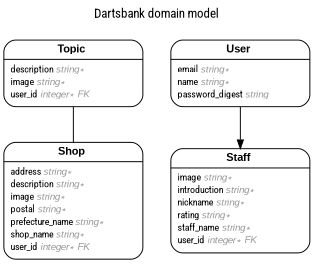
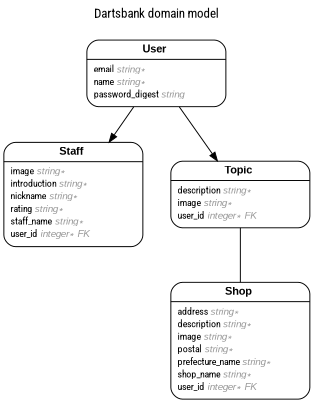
  digraph {
    concentrate=true
    fontname="Roboto Condensed"
    fontsize=13
    label="Dartsbank domain model\n\n"
    labelloc=t
    nodesep=0.4
    rankdir=TB
    ranksep=0.5
    splines=spline
    node [fontname="Roboto Condensed" fontsize=10 margin="0.07,0.05" penwidth=1.0 shape=Mrecord]
    edge [arrowhead=normal arrowsize=0.9 arrowtail=none dir=both fontname="Roboto Condensed" fontsize=7 labelangle=32 labeldistance=1.8 penwidth=1.0 style=solid weight=2]
    n1 [label=<{<table border="0" align="center" cellspacing="0.5" cellpadding="0" width="134">   <tr><td align="center" valign="bottom" width="130"><font face="Arial Bold" point-size="11">Shop</font></td></tr> </table> | <table border="0" align="left" cellspacing="2" cellpadding="0" width="134">   <tr><td align="left" width="130" port="address">address <font face="Arial Italic" color="grey60">string ∗</font></td></tr>   <tr><td align="left" width="130" port="description">description <font face="Arial Italic" color="grey60">string ∗</font></td></tr>   <tr><td align="left" width="130" port="image">image <font face="Arial Italic" color="grey60">string ∗</font></td></tr>   <tr><td align="left" width="130" port="postal">postal <font face="Arial Italic" color="grey60">string ∗</font></td></tr>   <tr><td align="left" width="130" port="prefecture_name">prefecture_name <font face="Arial Italic" color="grey60">string ∗</font></td></tr>   <tr><td align="left" width="130" port="shop_name">shop_name <font face="Arial Italic" color="grey60">string ∗</font></td></tr>   <tr><td align="left" width="130" port="user_id">user_id <font face="Arial Italic" color="grey60">integer ∗ FK</font></td></tr> </table> }>]
    n2 [label=<{<table border="0" align="center" cellspacing="0.5" cellpadding="0" width="134">   <tr><td align="center" valign="bottom" width="130"><font face="Arial Bold" point-size="11">Staff</font></td></tr> </table> | <table border="0" align="left" cellspacing="2" cellpadding="0" width="134">   <tr><td align="left" width="130" port="image">image <font face="Arial Italic" color="grey60">string ∗</font></td></tr>   <tr><td align="left" width="130" port="introduction">introduction <font face="Arial Italic" color="grey60">string ∗</font></td></tr>   <tr><td align="left" width="130" port="nickname">nickname <font face="Arial Italic" color="grey60">string ∗</font></td></tr>   <tr><td align="left" width="130" port="rating">rating <font face="Arial Italic" color="grey60">string ∗</font></td></tr>   <tr><td align="left" width="130" port="staff_name">staff_name <font face="Arial Italic" color="grey60">string ∗</font></td></tr>   <tr><td align="left" width="130" port="user_id">user_id <font face="Arial Italic" color="grey60">integer ∗ FK</font></td></tr> </table> }>]
    n3 [label=<{<table border="0" align="center" cellspacing="0.5" cellpadding="0" width="134">   <tr><td align="center" valign="bottom" width="130"><font face="Arial Bold" point-size="11">Topic</font></td></tr> </table> | <table border="0" align="left" cellspacing="2" cellpadding="0" width="134">   <tr><td align="left" width="130" port="description">description <font face="Arial Italic" color="grey60">string ∗</font></td></tr>   <tr><td align="left" width="130" port="image">image <font face="Arial Italic" color="grey60">string ∗</font></td></tr>   <tr><td align="left" width="130" port="user_id">user_id <font face="Arial Italic" color="grey60">integer ∗ FK</font></td></tr> </table> }>]
    n4 [label=<{<table border="0" align="center" cellspacing="0.5" cellpadding="0" width="134">   <tr><td align="center" valign="bottom" width="130"><font face="Arial Bold" point-size="11">User</font></td></tr> </table> | <table border="0" align="left" cellspacing="2" cellpadding="0" width="134">   <tr><td align="left" width="130" port="email">email <font face="Arial Italic" color="grey60">string ∗</font></td></tr>   <tr><td align="left" width="130" port="name">name <font face="Arial Italic" color="grey60">string ∗</font></td></tr>   <tr><td align="left" width="130" port="password_digest">password_digest <font face="Arial Italic" color="grey60">string</font></td></tr> </table> }>]
    n3 -> n1 [arrowhead=none style=bold]
    n4 -> n2
+   n4 -> n3
  }
